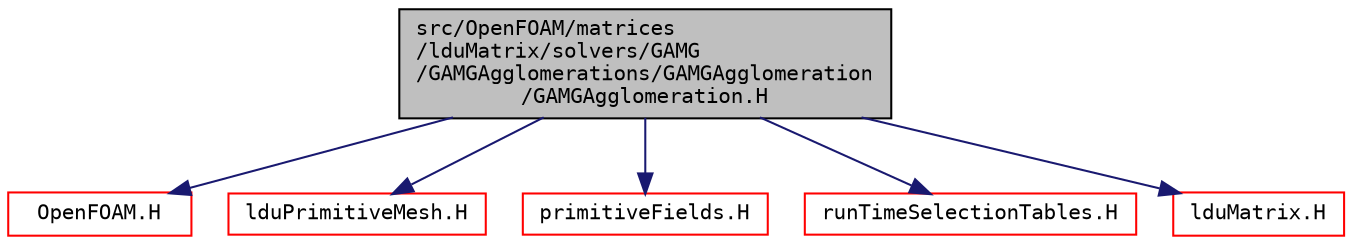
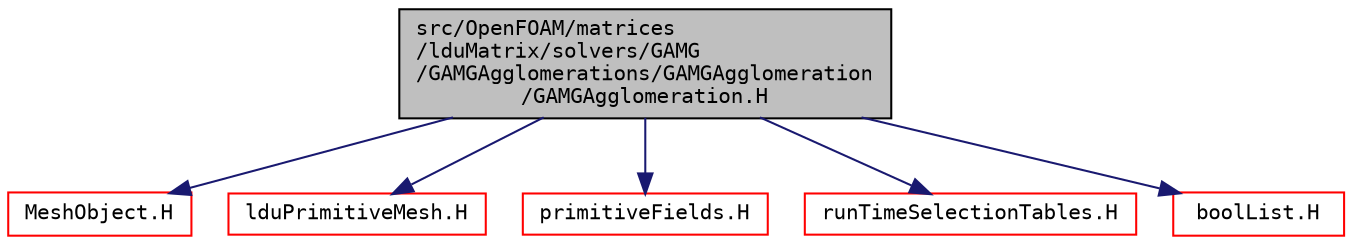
  digraph {
    fontname="DejaVu Sans Mono"
    node [color=red fontname="DejaVu Sans Mono" fontsize=10 shape=record]
    edge [color=midnightblue fontname="DejaVu Sans Mono" fontsize=10 labelfontname=FreeSans labelfontsize=10 style=solid]
    n1 [color=black fillcolor=grey75 fontcolor=black height=0.2 label="src/OpenFOAM/matrices\l/lduMatrix/solvers/GAMG\l/GAMGAgglomerations/GAMGAgglomeration\l/GAMGAgglomeration.H" style=filled width=0.4]
-   n2 [height=0.2 label="OpenFOAM.H" width=0.4]
+   n2 [height=0.2 label="MeshObject.H" width=0.4]
    n3 [height=0.2 label="lduPrimitiveMesh.H" width=0.4]
    n4 [height=0.2 label="primitiveFields.H" width=0.4]
    n5 [height=0.2 label="runTimeSelectionTables.H" width=0.4]
-   n6 [height=0.2 label="lduMatrix.H" width=0.4]
+   n6 [height=0.2 label="boolList.H" width=0.4]
    n1 -> n2
    n1 -> n3
    n1 -> n4
    n1 -> n5
    n1 -> n6
  }
